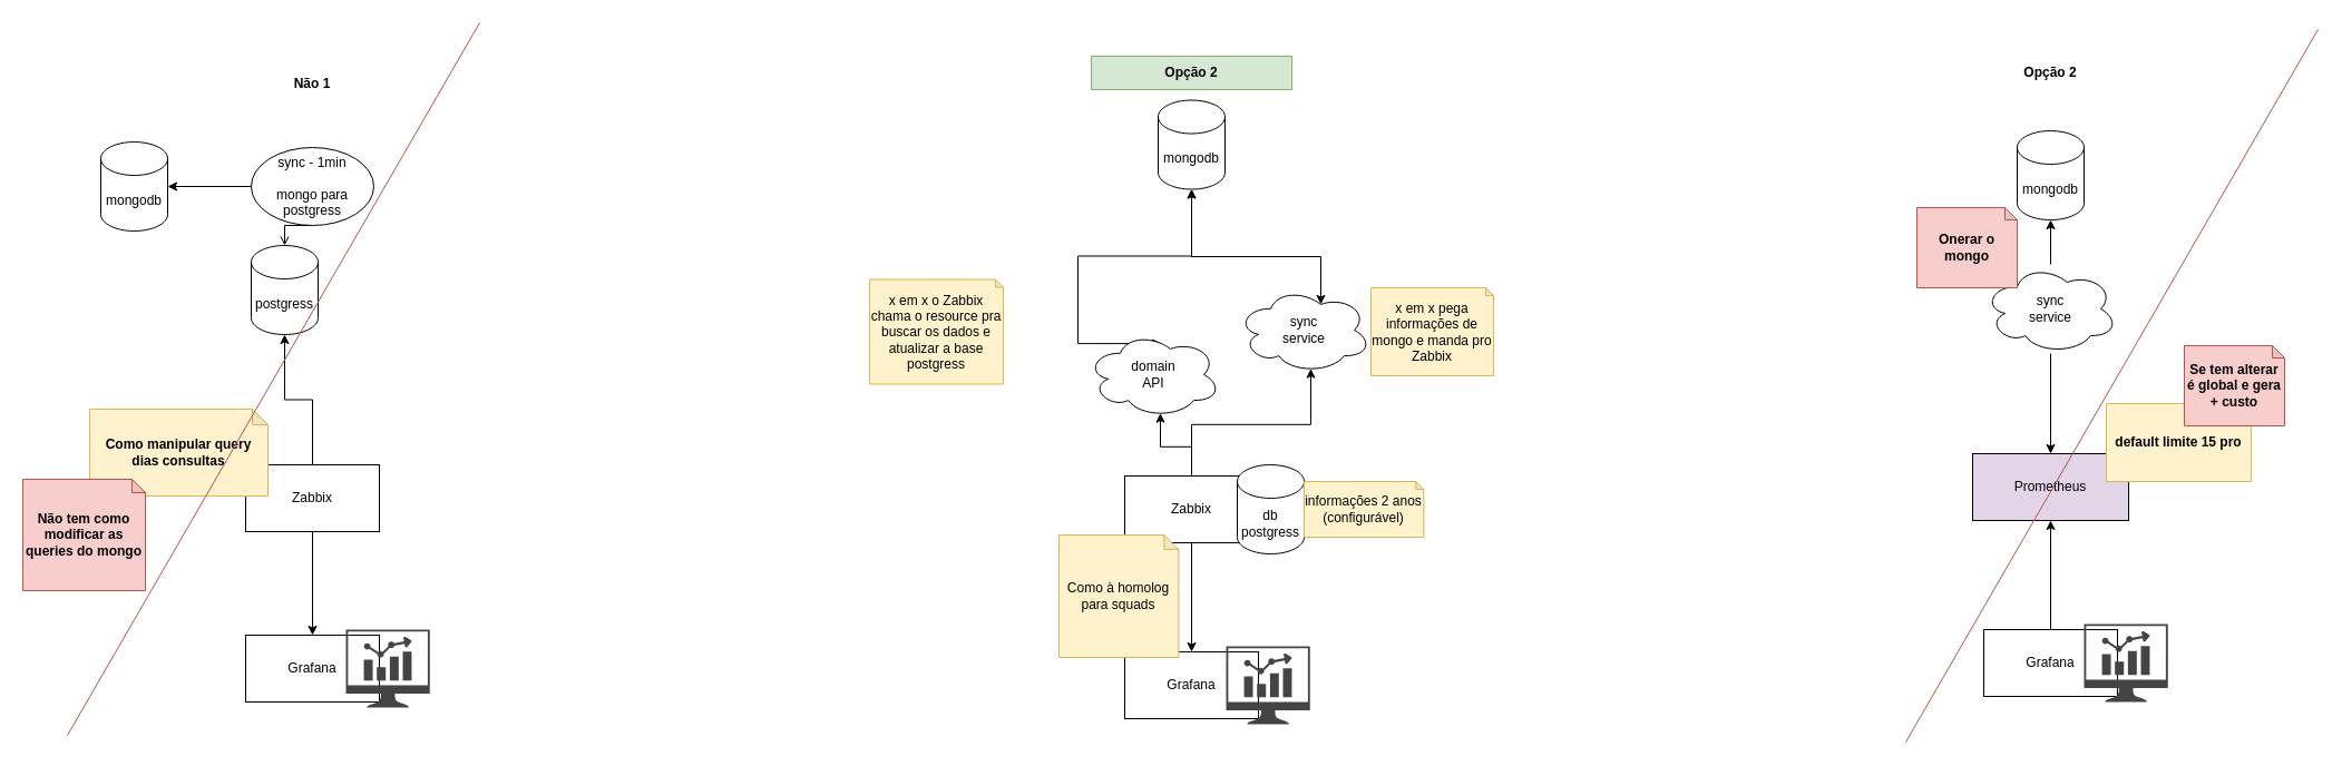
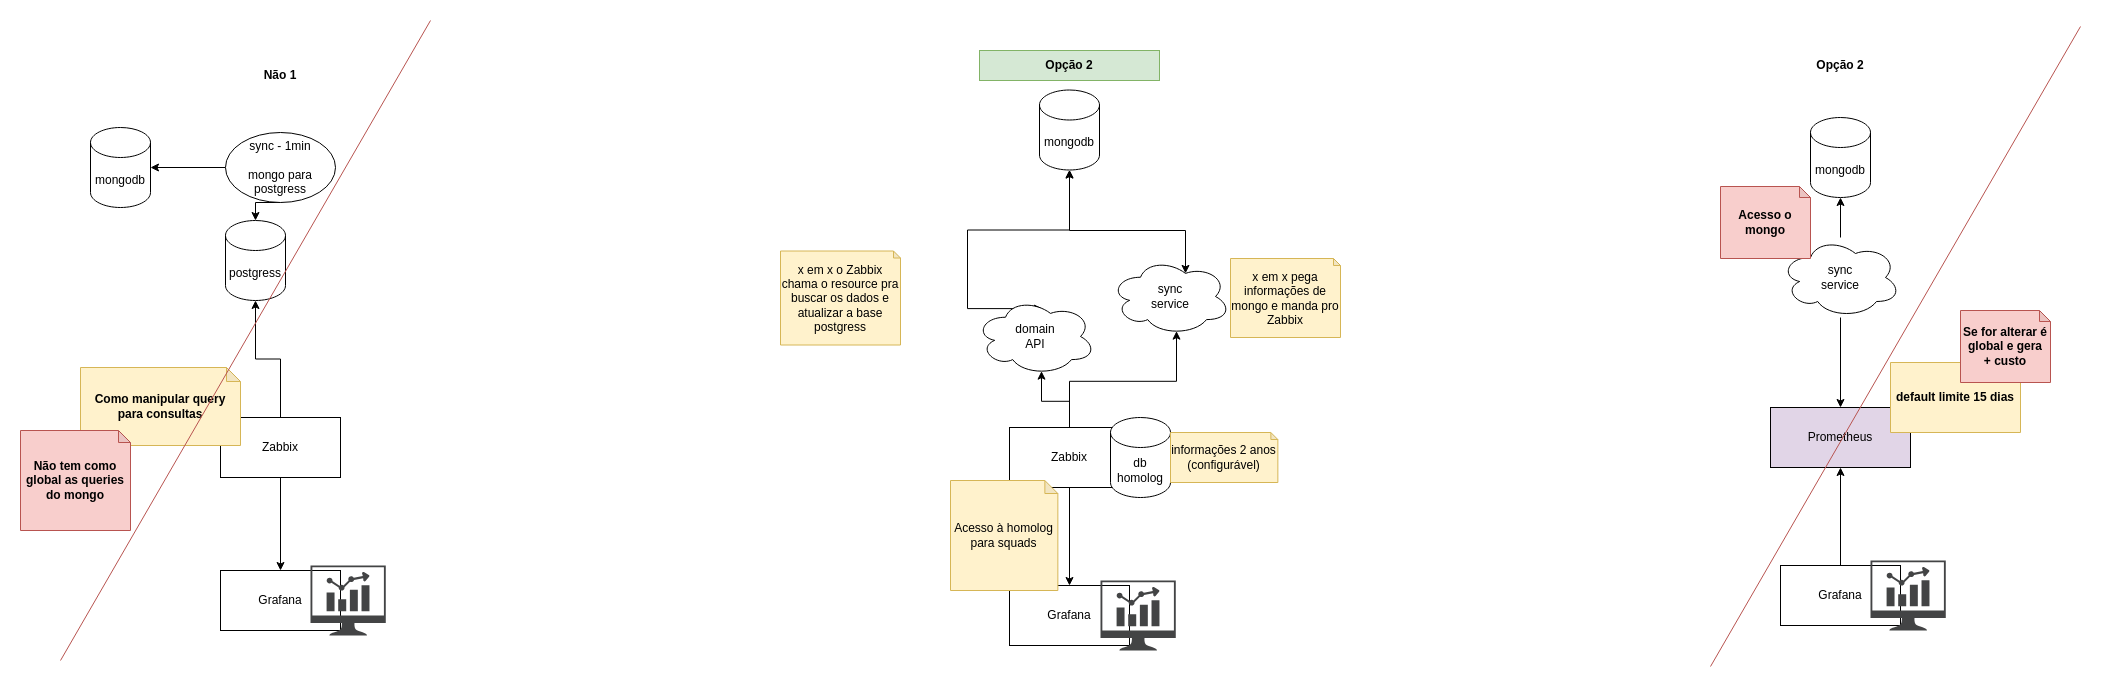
  <mxCell id="0" />
  <mxCell id="1" parent="0" />
  <mxCell id="2" value="Grafana" style="rounded=0;whiteSpace=wrap;html=1;" parent="1" vertex="1"><mxGeometry x="220" y="570" width="120" height="60" as="geometry" /></mxCell>
  <mxCell id="3" value="mongodb" style="shape=cylinder3;whiteSpace=wrap;html=1;boundedLbl=1;backgroundOutline=1;size=15;" parent="1" vertex="1"><mxGeometry x="90" y="127" width="60" height="80" as="geometry" /></mxCell>
  <mxCell id="4" style="edgeStyle=orthogonalEdgeStyle;rounded=0;orthogonalLoop=1;jettySize=auto;html=1;entryX=0.5;entryY=1;entryDx=0;entryDy=0;entryPerimeter=0;" parent="1" source="6" target="7" edge="1"><mxGeometry relative="1" as="geometry"><mxPoint x="280" y="322" as="targetPoint" /></mxGeometry></mxCell>
  <mxCell id="5" style="edgeStyle=orthogonalEdgeStyle;rounded=0;orthogonalLoop=1;jettySize=auto;html=1;entryX=0.5;entryY=0;entryDx=0;entryDy=0;exitX=0.5;exitY=1;exitDx=0;exitDy=0;" parent="1" source="6" target="2" edge="1"><mxGeometry relative="1" as="geometry" /></mxCell>
  <mxCell id="6" value="Zabbix" style="rounded=0;whiteSpace=wrap;html=1;" parent="1" vertex="1"><mxGeometry x="220" y="417" width="120" height="60" as="geometry" /></mxCell>
  <mxCell id="7" value="postgress" style="shape=cylinder3;whiteSpace=wrap;html=1;boundedLbl=1;backgroundOutline=1;size=15;" parent="1" vertex="1"><mxGeometry x="225" y="220" width="60" height="80" as="geometry" /></mxCell>
  <mxCell id="8" style="edgeStyle=orthogonalEdgeStyle;rounded=0;orthogonalLoop=1;jettySize=auto;html=1;entryX=1;entryY=0.5;entryDx=0;entryDy=0;entryPerimeter=0;exitX=0;exitY=0.5;exitDx=0;exitDy=0;" parent="1" source="10" target="3" edge="1"><mxGeometry relative="1" as="geometry" /></mxCell>
- <mxCell id="9" style="edgeStyle=orthogonalEdgeStyle;rounded=0;orthogonalLoop=1;jettySize=auto;html=1;entryX=0.5;entryY=0;entryDx=0;entryDy=0;entryPerimeter=0;exitX=0.5;exitY=1;exitDx=0;exitDy=0;endArrow=open;" parent="1" source="10" target="7" edge="1"><mxGeometry relative="1" as="geometry" /></mxCell>
+ <mxCell id="9" style="edgeStyle=orthogonalEdgeStyle;rounded=0;orthogonalLoop=1;jettySize=auto;html=1;entryX=0.5;entryY=0;entryDx=0;entryDy=0;entryPerimeter=0;exitX=0.5;exitY=1;exitDx=0;exitDy=0;" parent="1" source="10" target="7" edge="1"><mxGeometry relative="1" as="geometry" /></mxCell>
  <mxCell id="10" value="sync - 1min&lt;br&gt;&lt;br&gt;mongo para postgress" style="ellipse;whiteSpace=wrap;html=1;" parent="1" vertex="1"><mxGeometry x="225" y="132" width="110" height="70" as="geometry" /></mxCell>
  <mxCell id="11" style="edgeStyle=orthogonalEdgeStyle;rounded=0;orthogonalLoop=1;jettySize=auto;html=1;entryX=0.5;entryY=1;entryDx=0;entryDy=0;" parent="1" source="12" target="13" edge="1"><mxGeometry relative="1" as="geometry" /></mxCell>
  <mxCell id="12" value="Grafana" style="rounded=0;whiteSpace=wrap;html=1;" parent="1" vertex="1"><mxGeometry x="1780" y="565" width="120" height="60" as="geometry" /></mxCell>
  <mxCell id="13" value="Prometheus" style="rounded=0;whiteSpace=wrap;html=1;fillColor=#e1d5e7;" parent="1" vertex="1"><mxGeometry x="1770" y="407" width="140" height="60" as="geometry" /></mxCell>
  <mxCell id="14" style="edgeStyle=orthogonalEdgeStyle;rounded=0;orthogonalLoop=1;jettySize=auto;html=1;entryX=0.5;entryY=1;entryDx=0;entryDy=0;entryPerimeter=0;" parent="1" source="16" target="17" edge="1"><mxGeometry relative="1" as="geometry" /></mxCell>
  <mxCell id="15" style="edgeStyle=orthogonalEdgeStyle;rounded=0;orthogonalLoop=1;jettySize=auto;html=1;entryX=0.5;entryY=0;entryDx=0;entryDy=0;" parent="1" source="16" target="13" edge="1"><mxGeometry relative="1" as="geometry" /></mxCell>
  <mxCell id="16" value="sync&lt;br&gt;service" style="ellipse;shape=cloud;whiteSpace=wrap;html=1;" parent="1" vertex="1"><mxGeometry x="1780" y="237" width="120" height="80" as="geometry" /></mxCell>
  <mxCell id="17" value="mongodb" style="shape=cylinder3;whiteSpace=wrap;html=1;boundedLbl=1;backgroundOutline=1;size=15;" parent="1" vertex="1"><mxGeometry x="1810" y="117" width="60" height="80" as="geometry" /></mxCell>
- <mxCell id="18" value="&lt;b style=&quot;border-color: var(--border-color);&quot;&gt;default limite 15 pro&lt;/b&gt;" style="shape=note;whiteSpace=wrap;html=1;backgroundOutline=1;darkOpacity=0.05;size=13;fillColor=#fff2cc;strokeColor=#d6b656;" parent="1" vertex="1"><mxGeometry x="1890" y="362" width="130" height="70" as="geometry" /></mxCell>
- <mxCell id="19" value="&lt;b style=&quot;border-color: var(--border-color);&quot;&gt;Como manipular query dias consultas&lt;/b&gt;" style="shape=note;whiteSpace=wrap;html=1;backgroundOutline=1;darkOpacity=0.05;size=14;fillColor=#fff2cc;strokeColor=#d6b656;" parent="1" vertex="1"><mxGeometry x="80" y="367" width="160" height="78" as="geometry" /></mxCell>
+ <mxCell id="18" value="&lt;b style=&quot;border-color: var(--border-color);&quot;&gt;default limite 15 dias&lt;/b&gt;" style="shape=note;whiteSpace=wrap;html=1;backgroundOutline=1;darkOpacity=0.05;size=13;fillColor=#fff2cc;strokeColor=#d6b656;" parent="1" vertex="1"><mxGeometry x="1890" y="362" width="130" height="70" as="geometry" /></mxCell>
+ <mxCell id="19" value="&lt;b style=&quot;border-color: var(--border-color);&quot;&gt;Como manipular query para consultas&lt;/b&gt;" style="shape=note;whiteSpace=wrap;html=1;backgroundOutline=1;darkOpacity=0.05;size=14;fillColor=#fff2cc;strokeColor=#d6b656;" parent="1" vertex="1"><mxGeometry x="80" y="367" width="160" height="78" as="geometry" /></mxCell>
  <mxCell id="20" value="Grafana" style="rounded=0;whiteSpace=wrap;html=1;" parent="1" vertex="1"><mxGeometry x="1009" y="585" width="120" height="60" as="geometry" /></mxCell>
  <mxCell id="21" value="mongodb" style="shape=cylinder3;whiteSpace=wrap;html=1;boundedLbl=1;backgroundOutline=1;size=15;" parent="1" vertex="1"><mxGeometry x="1039" y="89.5" width="60" height="80" as="geometry" /></mxCell>
  <mxCell id="22" style="edgeStyle=orthogonalEdgeStyle;rounded=0;orthogonalLoop=1;jettySize=auto;html=1;entryX=0.5;entryY=0;entryDx=0;entryDy=0;exitX=0.5;exitY=1;exitDx=0;exitDy=0;" parent="1" source="25" target="20" edge="1"><mxGeometry relative="1" as="geometry" /></mxCell>
  <mxCell id="23" style="edgeStyle=orthogonalEdgeStyle;rounded=0;orthogonalLoop=1;jettySize=auto;html=1;entryX=0.55;entryY=0.95;entryDx=0;entryDy=0;entryPerimeter=0;" parent="1" source="25" target="27" edge="1"><mxGeometry relative="1" as="geometry" /></mxCell>
  <mxCell id="24" style="edgeStyle=orthogonalEdgeStyle;rounded=0;orthogonalLoop=1;jettySize=auto;html=1;entryX=0.55;entryY=0.95;entryDx=0;entryDy=0;entryPerimeter=0;exitX=0.5;exitY=0;exitDx=0;exitDy=0;" edge="1" parent="1" source="25" target="43"><mxGeometry relative="1" as="geometry" /></mxCell>
  <mxCell id="25" value="Zabbix" style="rounded=0;whiteSpace=wrap;html=1;" parent="1" vertex="1"><mxGeometry x="1009" y="427" width="120" height="60" as="geometry" /></mxCell>
  <mxCell id="26" style="edgeStyle=orthogonalEdgeStyle;rounded=0;orthogonalLoop=1;jettySize=auto;html=1;entryX=0.5;entryY=1;entryDx=0;entryDy=0;entryPerimeter=0;exitX=0.558;exitY=0.138;exitDx=0;exitDy=0;exitPerimeter=0;startArrow=classic;startFill=1;" parent="1" source="27" target="21" edge="1"><mxGeometry relative="1" as="geometry"><Array as="points"><mxPoint x="967" y="229.5" /><mxPoint x="1069" y="229.5" /></Array></mxGeometry></mxCell>
  <mxCell id="27" value="domain&lt;br&gt;API" style="ellipse;shape=cloud;whiteSpace=wrap;html=1;" parent="1" vertex="1"><mxGeometry x="975" y="297.5" width="120" height="77" as="geometry" /></mxCell>
- <mxCell id="28" value="&lt;b&gt;Onerar o mongo&lt;/b&gt;" style="shape=note;whiteSpace=wrap;html=1;backgroundOutline=1;darkOpacity=0.05;size=11;fillColor=#f8cecc;strokeColor=#b85450;" parent="1" vertex="1"><mxGeometry x="1720" y="186" width="90" height="72" as="geometry" /></mxCell>
+ <mxCell id="28" value="&lt;b&gt;Acesso o mongo&lt;/b&gt;" style="shape=note;whiteSpace=wrap;html=1;backgroundOutline=1;darkOpacity=0.05;size=11;fillColor=#f8cecc;strokeColor=#b85450;" parent="1" vertex="1"><mxGeometry x="1720" y="186" width="90" height="72" as="geometry" /></mxCell>
  <mxCell id="29" value="" style="sketch=0;pointerEvents=1;shadow=0;dashed=0;html=1;strokeColor=none;fillColor=#434445;aspect=fixed;labelPosition=center;verticalLabelPosition=bottom;verticalAlign=top;align=center;outlineConnect=0;shape=mxgraph.vvd.nsx_dashboard;" parent="1" vertex="1"><mxGeometry x="310" y="565" width="75.27" height="70" as="geometry" /></mxCell>
  <mxCell id="30" value="" style="sketch=0;pointerEvents=1;shadow=0;dashed=0;html=1;strokeColor=none;fillColor=#434445;aspect=fixed;labelPosition=center;verticalLabelPosition=bottom;verticalAlign=top;align=center;outlineConnect=0;shape=mxgraph.vvd.nsx_dashboard;" parent="1" vertex="1"><mxGeometry x="1100" y="580" width="75.27" height="70" as="geometry" /></mxCell>
  <mxCell id="31" value="" style="sketch=0;pointerEvents=1;shadow=0;dashed=0;html=1;strokeColor=none;fillColor=#434445;aspect=fixed;labelPosition=center;verticalLabelPosition=bottom;verticalAlign=top;align=center;outlineConnect=0;shape=mxgraph.vvd.nsx_dashboard;" parent="1" vertex="1"><mxGeometry x="1870" y="560" width="75.27" height="70" as="geometry" /></mxCell>
  <mxCell id="32" value="Não 1" style="text;html=1;strokeColor=none;fillColor=none;align=center;verticalAlign=middle;whiteSpace=wrap;rounded=0;fontStyle=1" parent="1" vertex="1"><mxGeometry x="190" y="60" width="180" height="30" as="geometry" /></mxCell>
  <mxCell id="33" value="Opção 2" style="text;html=1;strokeColor=#82b366;fillColor=#d5e8d4;align=center;verticalAlign=middle;whiteSpace=wrap;rounded=0;fontStyle=1" parent="1" vertex="1"><mxGeometry x="979" y="50" width="180" height="30" as="geometry" /></mxCell>
  <mxCell id="34" value="Opção 2" style="text;html=1;strokeColor=none;fillColor=none;align=center;verticalAlign=middle;whiteSpace=wrap;rounded=0;fontStyle=1" parent="1" vertex="1"><mxGeometry x="1750" y="50" width="180" height="30" as="geometry" /></mxCell>
- <mxCell id="35" value="&lt;b&gt;Se tem alterar é global e gera &lt;br&gt;+ custo&lt;/b&gt;" style="shape=note;whiteSpace=wrap;html=1;backgroundOutline=1;darkOpacity=0.05;size=11;fillColor=#f8cecc;strokeColor=#b85450;" vertex="1" parent="1"><mxGeometry x="1960" y="310" width="90" height="72" as="geometry" /></mxCell>
- <mxCell id="36" value="&lt;b&gt;Não tem como modificar as queries do mongo&lt;/b&gt;" style="shape=note;whiteSpace=wrap;html=1;backgroundOutline=1;darkOpacity=0.05;size=12;fillColor=#f8cecc;strokeColor=#b85450;" vertex="1" parent="1"><mxGeometry x="20" y="430" width="110" height="100" as="geometry" /></mxCell>
- <mxCell id="37" value="&lt;span style=&quot;border-color: var(--border-color);&quot;&gt;Como à homolog para squads&lt;/span&gt;" style="shape=note;whiteSpace=wrap;html=1;backgroundOutline=1;darkOpacity=0.05;size=13;fillColor=#fff2cc;strokeColor=#d6b656;fontStyle=0" vertex="1" parent="1"><mxGeometry x="950" y="480" width="107.36" height="110" as="geometry" /></mxCell>
- <mxCell id="38" value="db&lt;br&gt;postgress" style="shape=cylinder3;whiteSpace=wrap;html=1;boundedLbl=1;backgroundOutline=1;size=15;" vertex="1" parent="1"><mxGeometry x="1110" y="417" width="60" height="80" as="geometry" /></mxCell>
+ <mxCell id="35" value="&lt;b&gt;Se for alterar é global e gera &lt;br&gt;+ custo&lt;/b&gt;" style="shape=note;whiteSpace=wrap;html=1;backgroundOutline=1;darkOpacity=0.05;size=11;fillColor=#f8cecc;strokeColor=#b85450;" vertex="1" parent="1"><mxGeometry x="1960" y="310" width="90" height="72" as="geometry" /></mxCell>
+ <mxCell id="36" value="&lt;b&gt;Não tem como global as queries do mongo&lt;/b&gt;" style="shape=note;whiteSpace=wrap;html=1;backgroundOutline=1;darkOpacity=0.05;size=12;fillColor=#f8cecc;strokeColor=#b85450;" vertex="1" parent="1"><mxGeometry x="20" y="430" width="110" height="100" as="geometry" /></mxCell>
+ <mxCell id="37" value="&lt;span style=&quot;border-color: var(--border-color);&quot;&gt;Acesso à homolog para squads&lt;/span&gt;" style="shape=note;whiteSpace=wrap;html=1;backgroundOutline=1;darkOpacity=0.05;size=13;fillColor=#fff2cc;strokeColor=#d6b656;fontStyle=0" vertex="1" parent="1"><mxGeometry x="950" y="480" width="107.36" height="110" as="geometry" /></mxCell>
+ <mxCell id="38" value="db&lt;br&gt;homolog" style="shape=cylinder3;whiteSpace=wrap;html=1;boundedLbl=1;backgroundOutline=1;size=15;" vertex="1" parent="1"><mxGeometry x="1110" y="417" width="60" height="80" as="geometry" /></mxCell>
  <mxCell id="39" value="&lt;span style=&quot;border-color: var(--border-color);&quot;&gt;informações 2 anos&lt;br&gt;(configurável)&lt;br&gt;&lt;/span&gt;" style="shape=note;whiteSpace=wrap;html=1;backgroundOutline=1;darkOpacity=0.05;size=7;fillColor=#fff2cc;strokeColor=#d6b656;fontStyle=0" vertex="1" parent="1"><mxGeometry x="1170" y="432" width="107.36" height="50" as="geometry" /></mxCell>
  <mxCell id="40" value="" style="endArrow=none;html=1;rounded=0;fillColor=#f8cecc;strokeColor=#b85450;" edge="1" parent="1"><mxGeometry width="50" height="50" relative="1" as="geometry"><mxPoint x="60" y="660" as="sourcePoint" /><mxPoint x="430" y="20" as="targetPoint" /></mxGeometry></mxCell>
  <mxCell id="41" value="" style="endArrow=none;html=1;rounded=0;fillColor=#f8cecc;strokeColor=#b85450;" edge="1" parent="1"><mxGeometry width="50" height="50" relative="1" as="geometry"><mxPoint x="1710" y="666" as="sourcePoint" /><mxPoint x="2080" y="26" as="targetPoint" /></mxGeometry></mxCell>
  <mxCell id="42" style="edgeStyle=orthogonalEdgeStyle;rounded=0;orthogonalLoop=1;jettySize=auto;html=1;entryX=0.5;entryY=1;entryDx=0;entryDy=0;entryPerimeter=0;startArrow=classic;startFill=1;exitX=0.625;exitY=0.2;exitDx=0;exitDy=0;exitPerimeter=0;" edge="1" parent="1" source="43" target="21"><mxGeometry relative="1" as="geometry"><Array as="points"><mxPoint x="1185" y="230" /><mxPoint x="1069" y="230" /></Array></mxGeometry></mxCell>
  <mxCell id="43" value="sync&lt;br&gt;service" style="ellipse;shape=cloud;whiteSpace=wrap;html=1;" vertex="1" parent="1"><mxGeometry x="1110" y="257.5" width="120" height="77" as="geometry" /></mxCell>
  <mxCell id="44" value="&lt;span style=&quot;border-color: var(--border-color);&quot;&gt;x em x pega informações de mongo e manda pro Zabbix&lt;br&gt;&lt;/span&gt;" style="shape=note;whiteSpace=wrap;html=1;backgroundOutline=1;darkOpacity=0.05;size=7;fillColor=#fff2cc;strokeColor=#d6b656;fontStyle=0" vertex="1" parent="1"><mxGeometry x="1230" y="258" width="110" height="79" as="geometry" /></mxCell>
  <mxCell id="45" value="&lt;span style=&quot;border-color: var(--border-color);&quot;&gt;x em x o Zabbix chama o resource pra buscar os dados e atualizar a base postgress&lt;br&gt;&lt;/span&gt;" style="shape=note;whiteSpace=wrap;html=1;backgroundOutline=1;darkOpacity=0.05;size=7;fillColor=#fff2cc;strokeColor=#d6b656;fontStyle=0" vertex="1" parent="1"><mxGeometry x="780" y="250.5" width="120" height="94" as="geometry" /></mxCell>
